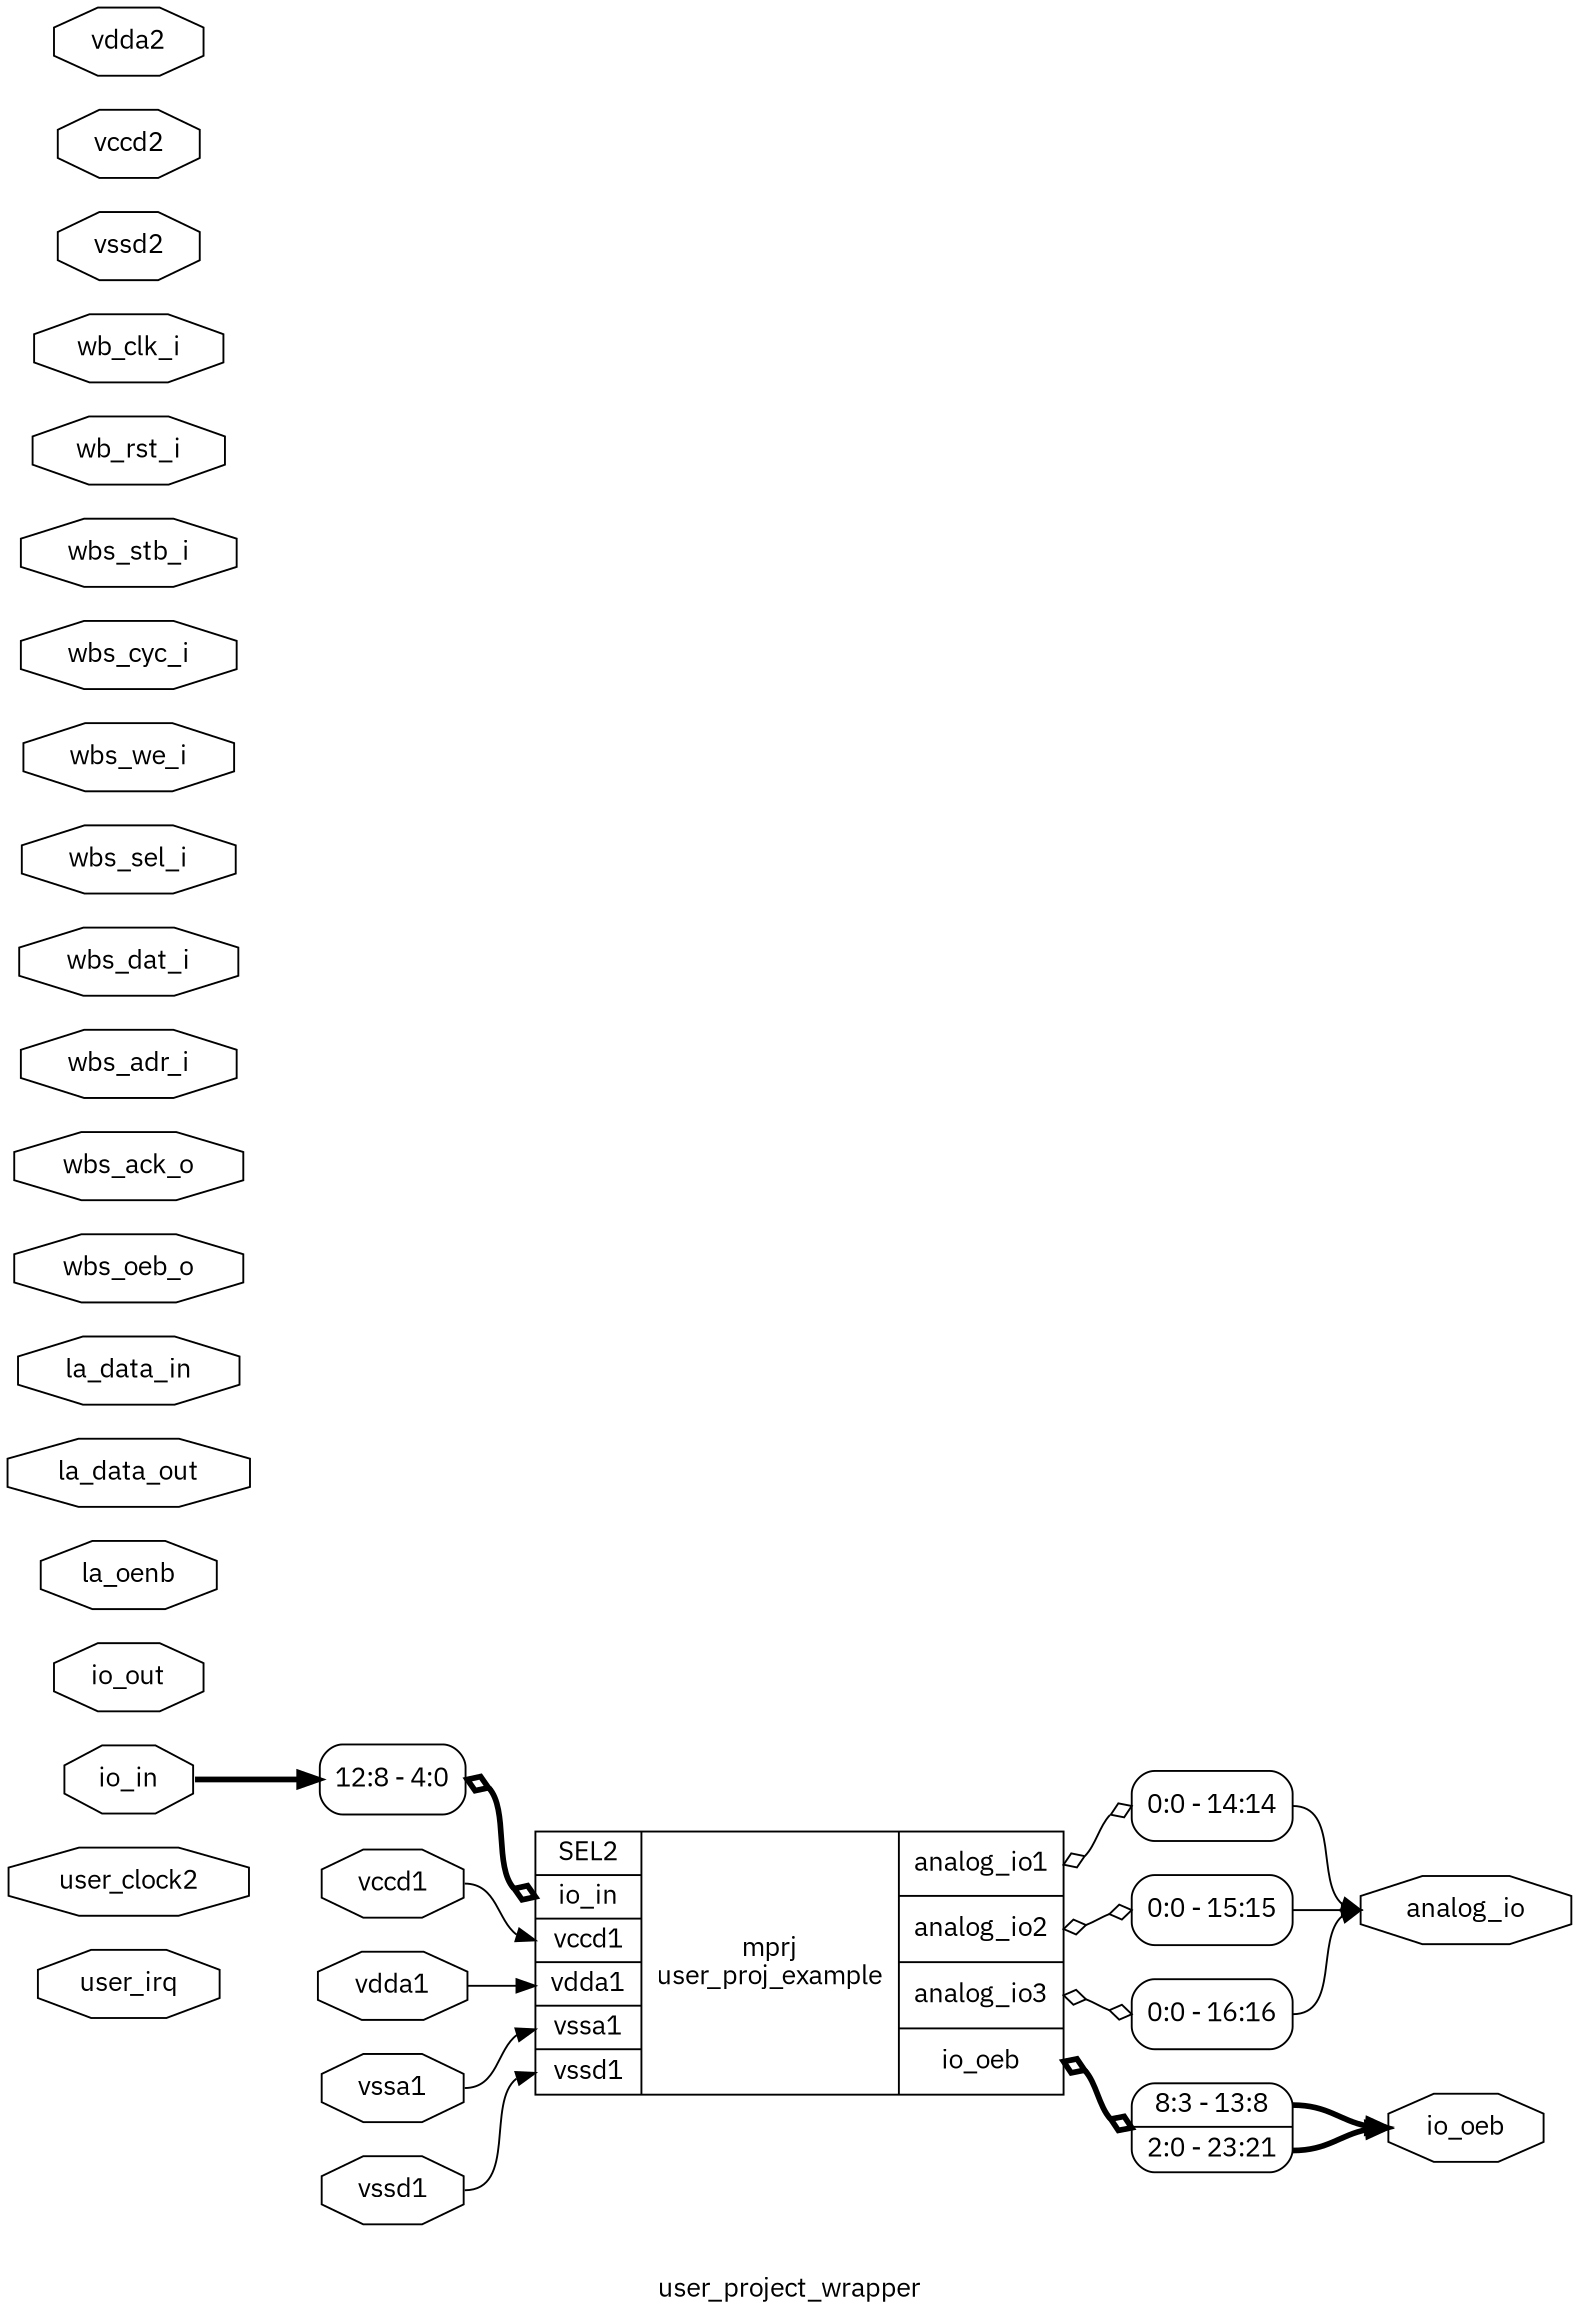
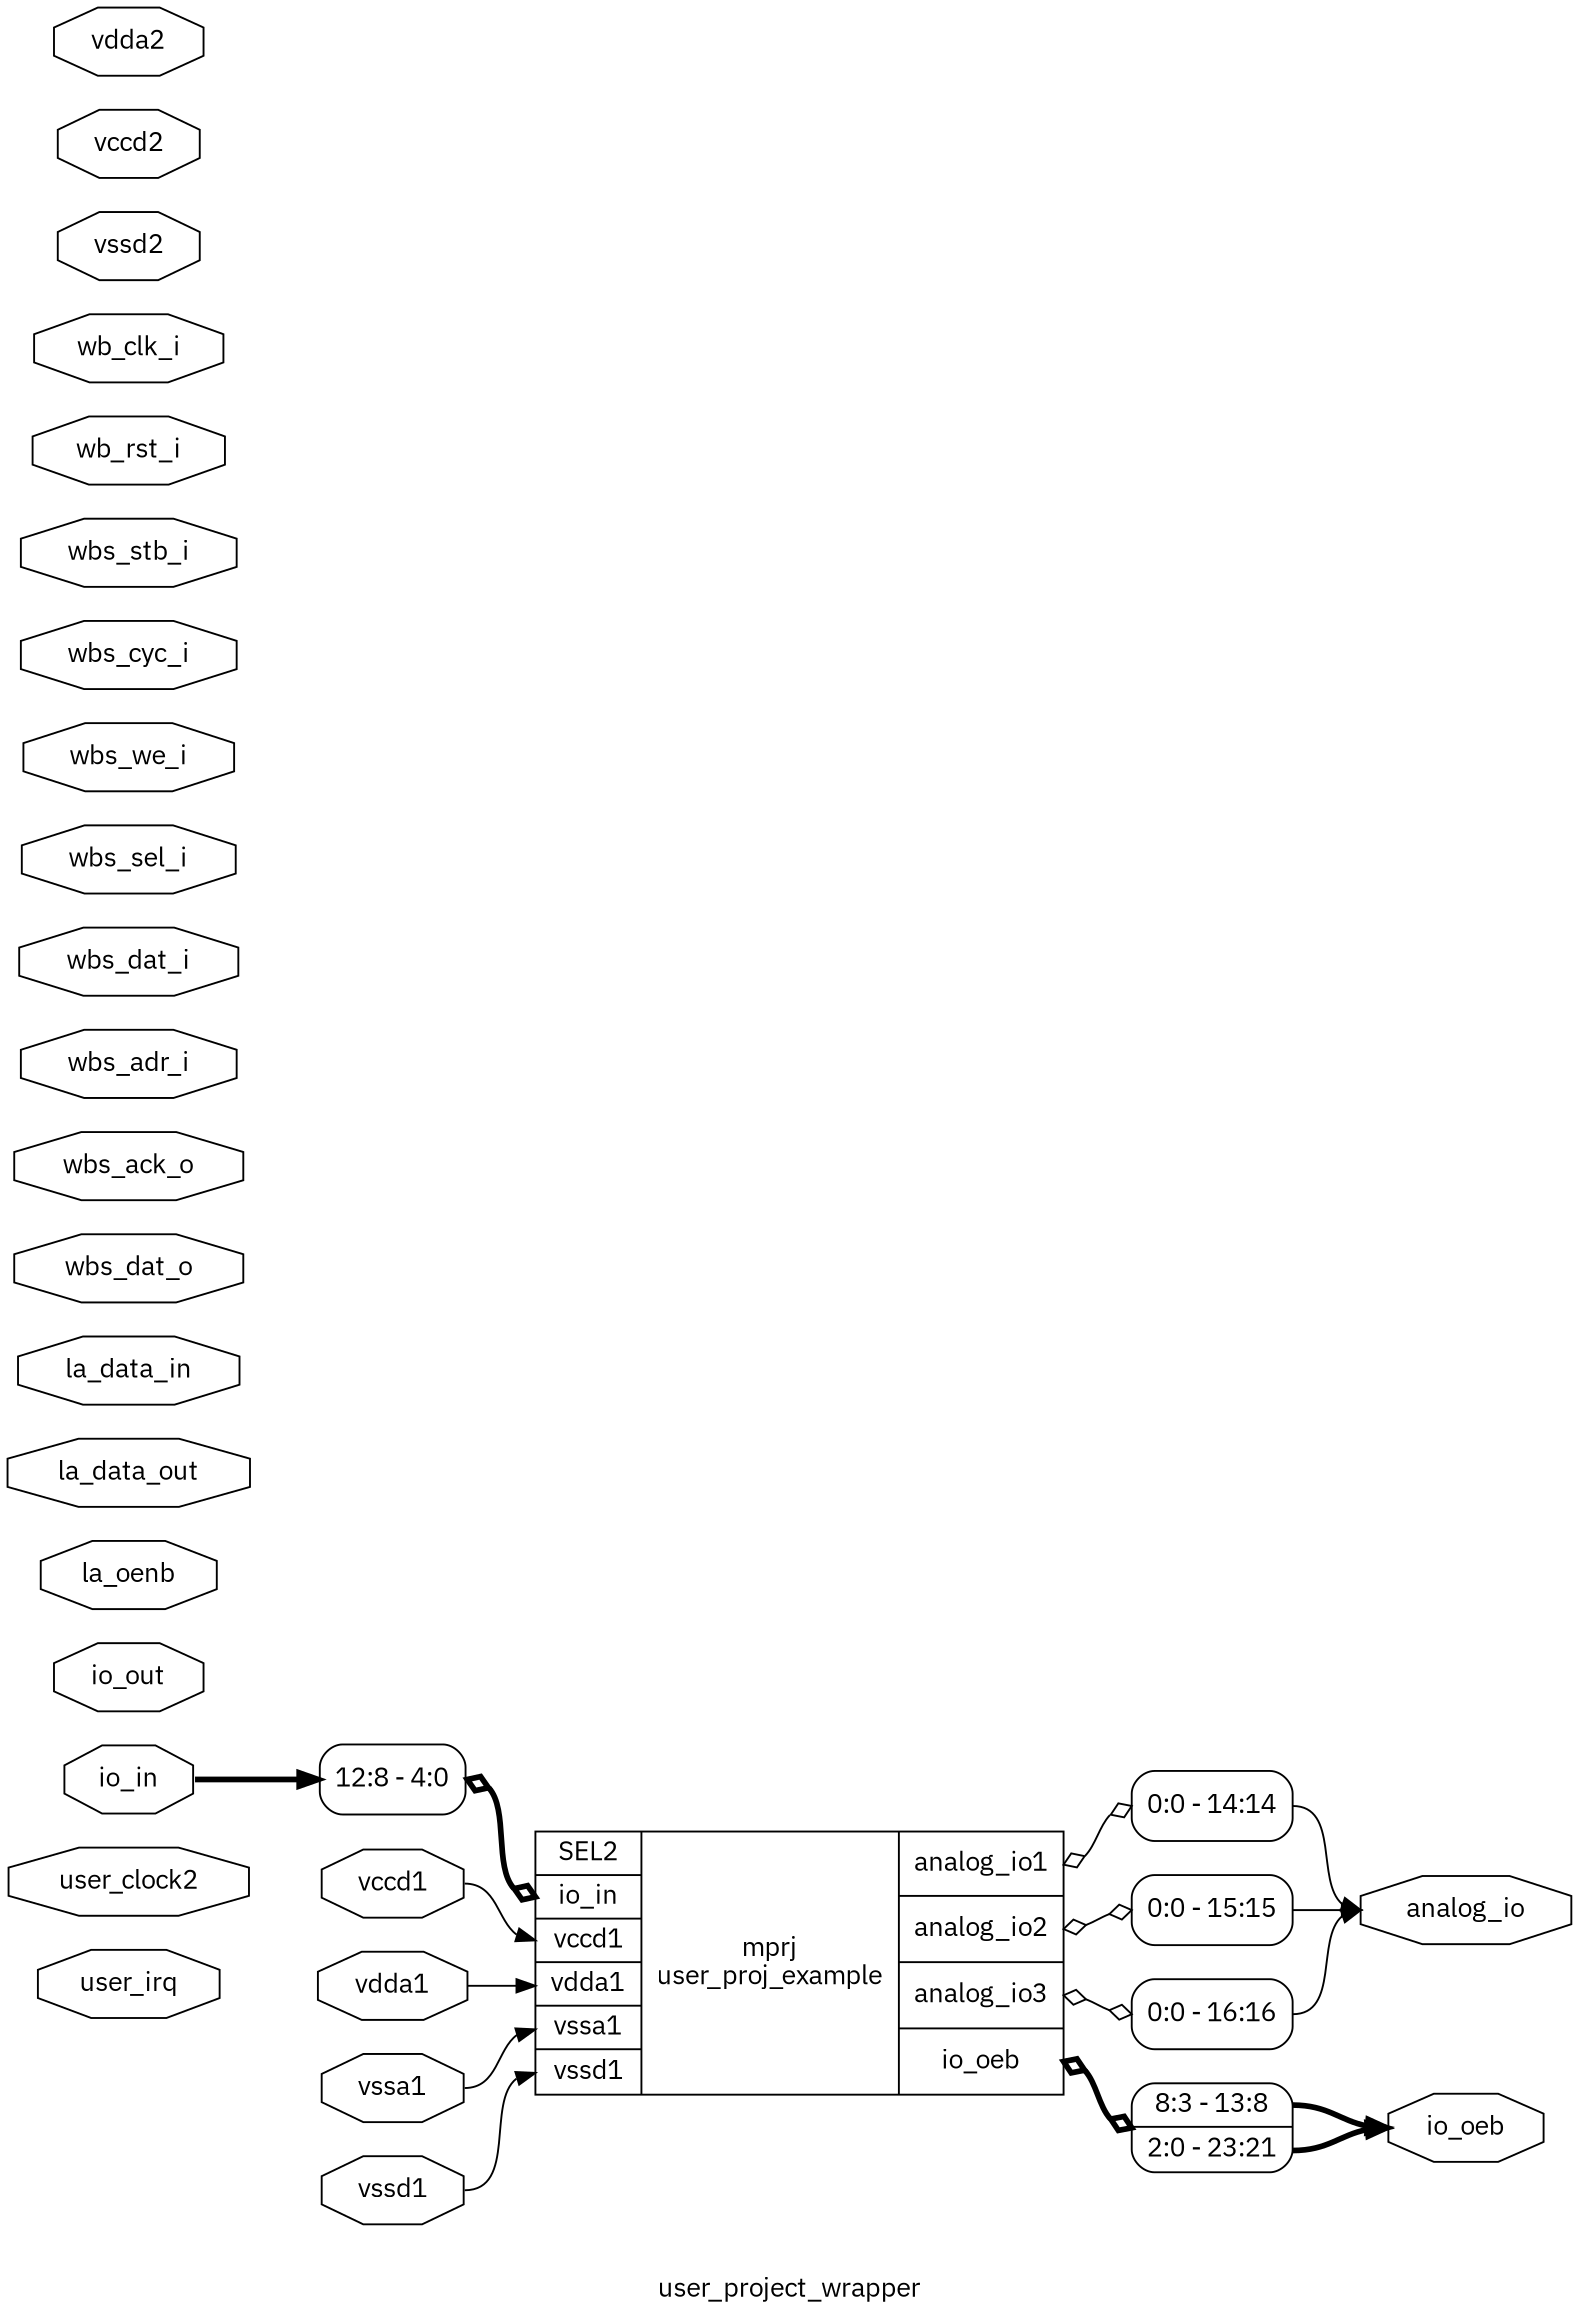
  digraph {
    fontname="IBM Plex Sans"
    label=user_project_wrapper
    rankdir=LR
    remincross=true
    node [color=black fontcolor=black fontname="IBM Plex Sans" shape=octagon]
    edge [color=black fontcolor=black fontname="IBM Plex Sans" headport=w tailport=e]
    n1 [label=user_irq]
    n2 [label=user_clock2]
    n3 [label=analog_io]
    n4 [label=io_oeb]
    n5 [label=io_out]
    n6 [label=io_in]
    n7 [label="<s0> 12:8 - 4:0 " shape=record style=rounded]
    n8 [label="{{<p28> SEL2|<p6> io_in|<p23> vccd1|<p27> vdda1|<p25> vssa1|<p21> vssd1}|mprj\nuser_proj_example|{<p29> analog_io1|<p30> analog_io2|<p31> analog_io3|<p4> io_oeb}}" shape=record color="" fontcolor=""]
    n9 [label=la_oenb]
    n10 [label=la_data_out]
    n11 [label=la_data_in]
-   n12 [label=wbs_oeb_o]
+   n12 [label=wbs_dat_o]
    n13 [label=wbs_ack_o]
    n14 [label=wbs_adr_i]
    n15 [label=wbs_dat_i]
    n16 [label=wbs_sel_i]
    n17 [label=wbs_we_i]
    n18 [label=wbs_cyc_i]
    n19 [label=wbs_stb_i]
    n20 [label=wb_rst_i]
    n21 [label=wb_clk_i]
    n22 [label=vssd2]
    n23 [label=vssd1]
    n24 [label="<s0> 0:0 - 16:16 " shape=record style=rounded]
    n25 [label="<s0> 0:0 - 15:15 " shape=record style=rounded]
    n26 [label="<s0> 0:0 - 14:14 " shape=record style=rounded]
    n27 [label="<s1> 8:3 - 13:8 |<s0> 2:0 - 23:21 " shape=record style=rounded]
    n28 [label=vccd2]
    n29 [label=vccd1]
    n30 [label=vssa1]
    n31 [label=vdda2]
    n32 [label=vdda1]
    n6 -> n7 [headport="s0:w" style="setlinewidth(3)"]
    n7 -> n8 [arrowhead=odiamond arrowtail=odiamond dir=both headport="p6:w" style="setlinewidth(3)"]
    n8 -> n24 [arrowhead=odiamond arrowtail=odiamond dir=both tailport="p31:e"]
    n8 -> n25 [arrowhead=odiamond arrowtail=odiamond dir=both tailport="p30:e"]
    n8 -> n26 [arrowhead=odiamond arrowtail=odiamond dir=both tailport="p29:e"]
    n8 -> n27 [arrowhead=odiamond arrowtail=odiamond dir=both style="setlinewidth(3)" tailport="p4:e"]
    n23 -> n8 [headport="p21:w"]
    n24 -> n3 [tailport="s0:e"]
    n25 -> n3 [tailport="s0:e"]
    n26 -> n3 [tailport="s0:e"]
    n27 -> n4 [style="setlinewidth(3)" tailport="s0:e"]
    n27 -> n4 [style="setlinewidth(3)" tailport="s1:e"]
    n29 -> n8 [headport="p23:w"]
    n30 -> n8 [headport="p25:w"]
    n32 -> n8 [headport="p27:w"]
  }
